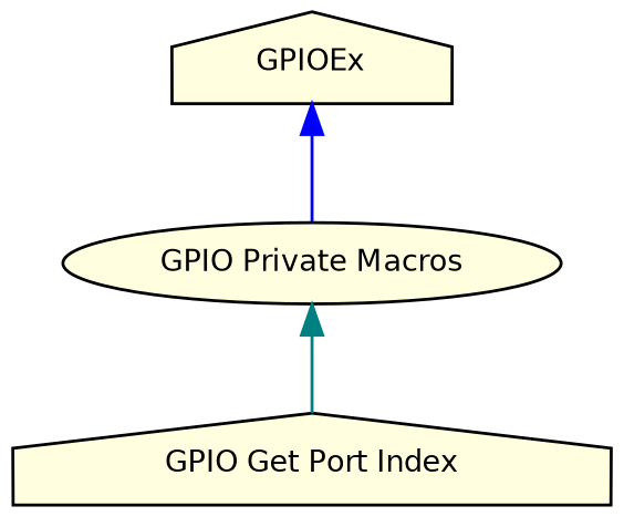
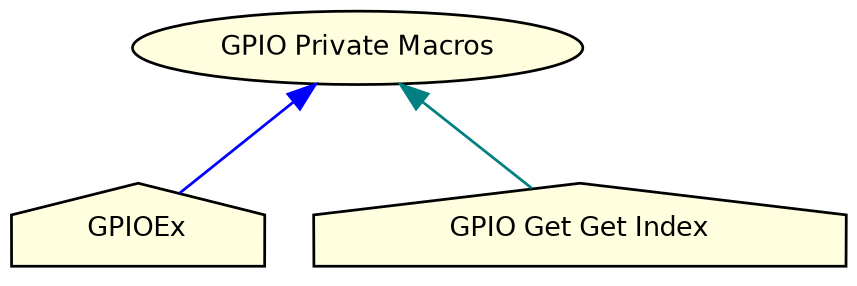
  digraph {
    rankdir=TB
    node [color=black fillcolor=lightyellow fontname=Helvetica fontsize=10 shape=house style=filled]
    edge [dir=back fontname=Helvetica fontsize=10 labelfontname=Helvetica labelfontsize=10 shape=plaintext style=solid]
    n1 [height=0.2 label=GPIOEx width=0.4]
    n2 [fontcolor=black height=0.2 label="GPIO Private Macros" shape=ellipse width=0.4]
-   n3 [height=0.2 label="GPIO Get Port Index" width=0.4]
-   n1 -> n2 [color=blue]
+   n3 [height=0.2 label="GPIO Get Get Index" width=0.4]
+   n2 -> n1 [color=blue]
    n2 -> n3 [color=teal]
  }
